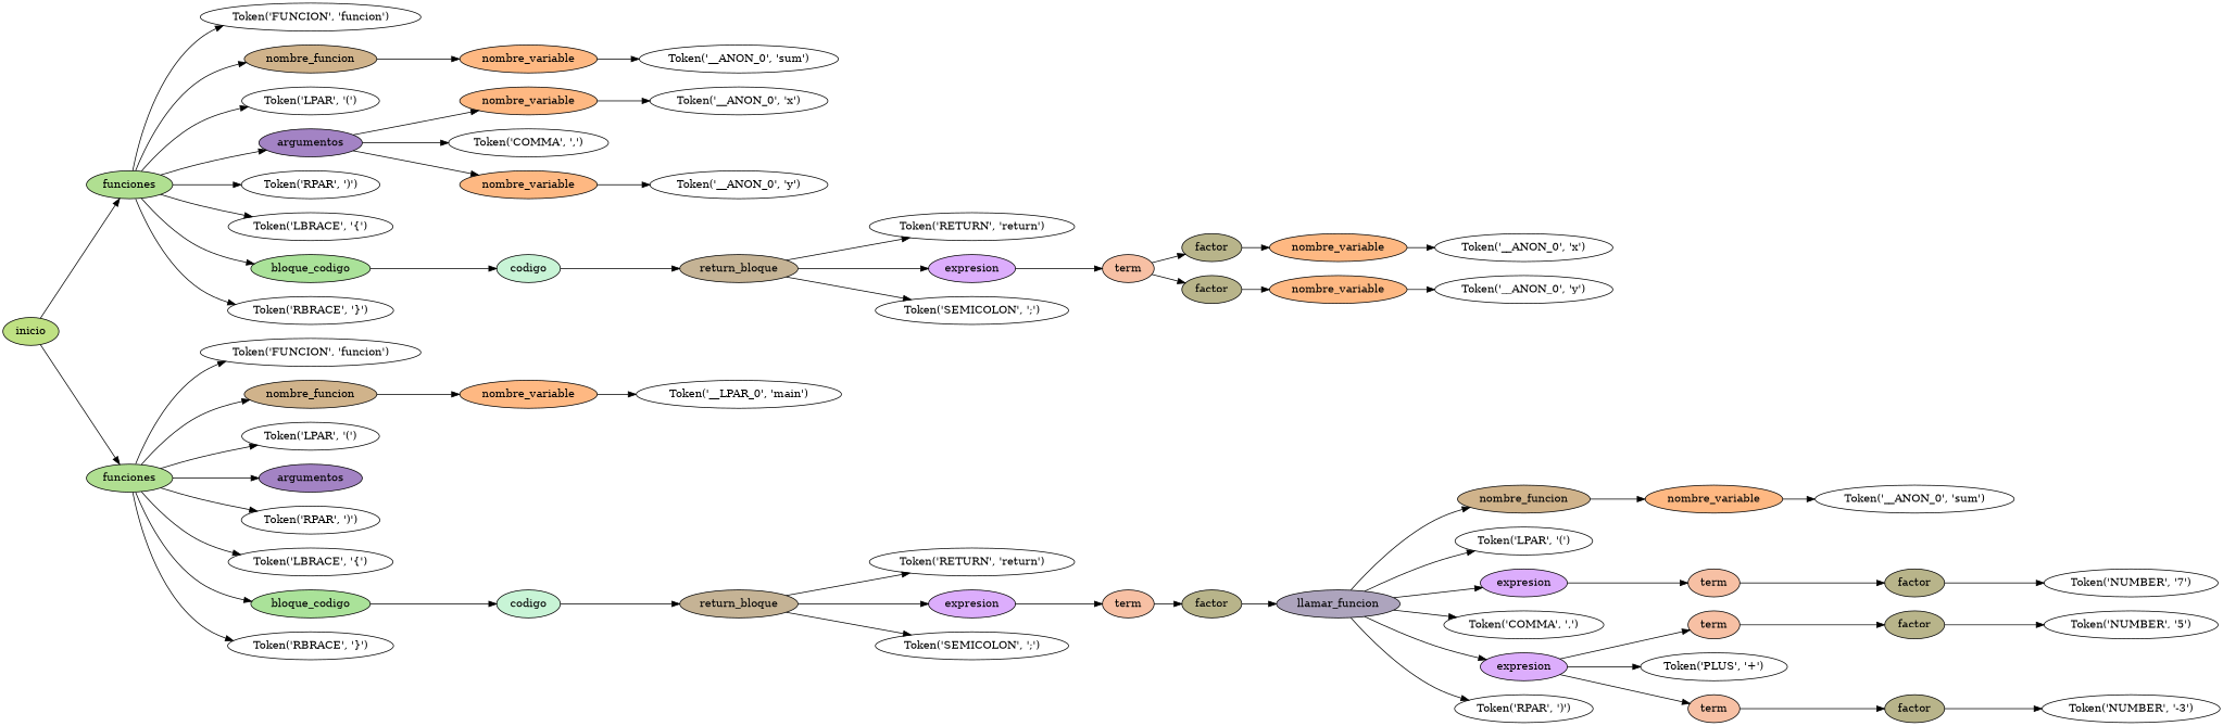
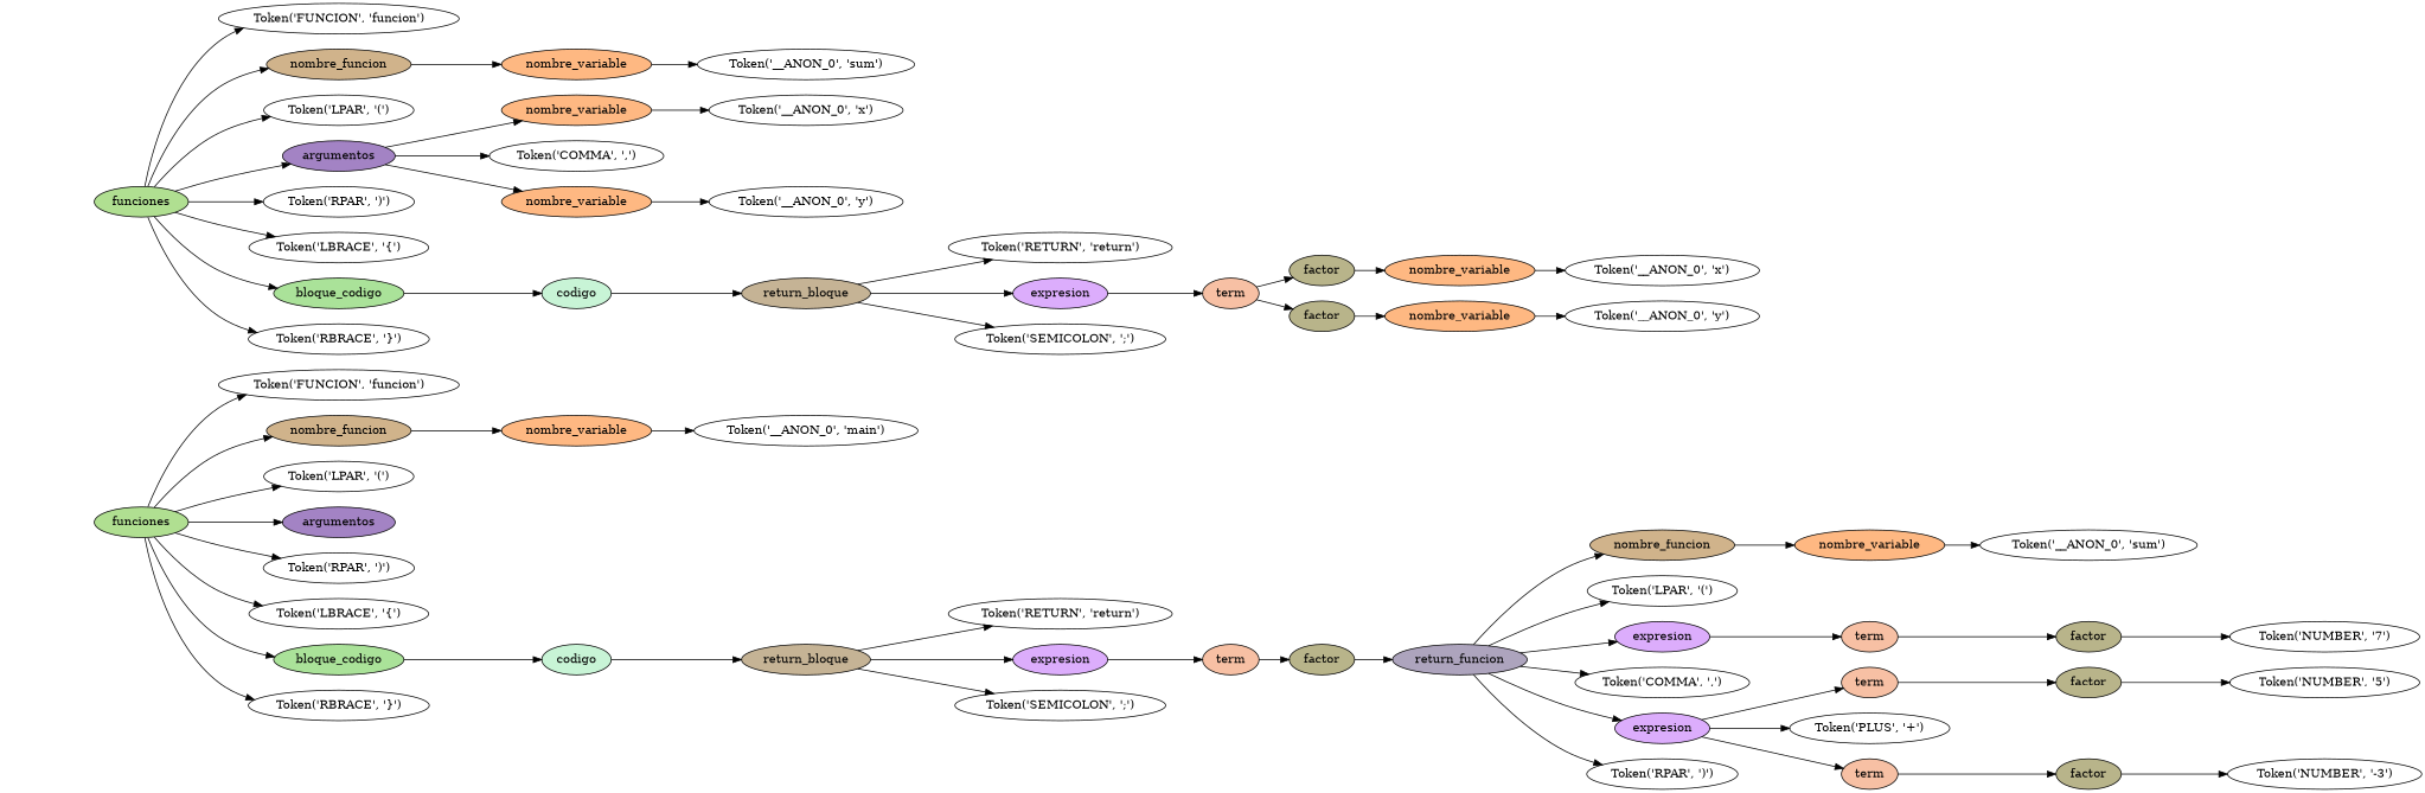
  digraph {
    rankdir=LR
    node [style=filled]
    n1 [label="Token('FUNCION', 'funcion')" style=""]
    n2 [label="Token('__ANON_0', 'sum')" style=""]
    n3 [fillcolor="#feb882" label=nombre_variable]
    n4 [fillcolor="#d0b38b" label=nombre_funcion]
    n5 [label="Token('LPAR', '(')" style=""]
    n6 [label="Token('__ANON_0', 'x')" style=""]
    n7 [fillcolor="#feb882" label=nombre_variable]
    n8 [label="Token('COMMA', ',')" style=""]
    n9 [label="Token('__ANON_0', 'y')" style=""]
    n10 [fillcolor="#feb882" label=nombre_variable]
    n11 [fillcolor="#a383c4" label=argumentos]
    n12 [label="Token('RPAR', ')')" style=""]
    n13 [label="Token('LBRACE', '{')" style=""]
    n14 [label="Token('RETURN', 'return')" style=""]
    n15 [label="Token('__ANON_0', 'x')" style=""]
    n16 [fillcolor="#feb882" label=nombre_variable]
    n17 [fillcolor="#b8b48a" label=factor]
    n18 [label="Token('__ANON_0', 'y')" style=""]
    n19 [fillcolor="#feb882" label=nombre_variable]
    n20 [fillcolor="#b8b48a" label=factor]
    n21 [fillcolor="#f7c0a4" label=term]
    n22 [fillcolor="#dcadfc" label=expresion]
    n23 [label="Token('SEMICOLON', ';')" style=""]
    n24 [fillcolor="#c5b395" label=return_bloque]
    n25 [fillcolor="#c8f4d6" label=codigo]
    n26 [fillcolor="#aae299" label=bloque_codigo]
    n27 [label="Token('RBRACE', '}')" style=""]
    n28 [fillcolor="#b0df91" label=funciones]
    n29 [label="Token('FUNCION', 'funcion')" style=""]
-   n30 [label="Token('__LPAR_0', 'main')" style=""]
+   n30 [label="Token('__ANON_0', 'main')" style=""]
    n31 [fillcolor="#feb882" label=nombre_variable]
    n32 [fillcolor="#d0b38b" label=nombre_funcion]
    n33 [label="Token('LPAR', '(')" style=""]
    n34 [fillcolor="#a383c4" label=argumentos]
    n35 [label="Token('RPAR', ')')" style=""]
    n36 [label="Token('LBRACE', '{')" style=""]
    n37 [label="Token('RETURN', 'return')" style=""]
    n38 [label="Token('__ANON_0', 'sum')" style=""]
    n39 [fillcolor="#feb882" label=nombre_variable]
    n40 [fillcolor="#d0b38b" label=nombre_funcion]
    n41 [label="Token('LPAR', '(')" style=""]
    n42 [label="Token('NUMBER', '7')" style=""]
    n43 [fillcolor="#b8b48a" label=factor]
    n44 [fillcolor="#f7c0a4" label=term]
    n45 [fillcolor="#dcadfc" label=expresion]
    n46 [label="Token('COMMA', ',')" style=""]
    n47 [label="Token('NUMBER', '5')" style=""]
    n48 [fillcolor="#b8b48a" label=factor]
    n49 [fillcolor="#f7c0a4" label=term]
    n50 [label="Token('PLUS', '+')" style=""]
    n51 [label="Token('NUMBER', '-3')" style=""]
    n52 [fillcolor="#b8b48a" label=factor]
    n53 [fillcolor="#f7c0a4" label=term]
    n54 [fillcolor="#dcadfc" label=expresion]
    n55 [label="Token('RPAR', ')')" style=""]
-   n56 [fillcolor="#ada4bd" label=llamar_funcion]
+   n56 [fillcolor="#ada4bd" label=return_funcion]
    n57 [fillcolor="#b8b48a" label=factor]
    n58 [fillcolor="#f7c0a4" label=term]
    n59 [fillcolor="#dcadfc" label=expresion]
    n60 [label="Token('SEMICOLON', ';')" style=""]
    n61 [fillcolor="#c5b395" label=return_bloque]
    n62 [fillcolor="#c8f4d6" label=codigo]
    n63 [fillcolor="#aae299" label=bloque_codigo]
    n64 [label="Token('RBRACE', '}')" style=""]
    n65 [fillcolor="#b0df91" label=funciones]
-   n66 [fillcolor="#bfe183" label=inicio]
    n3 -> n2
    n4 -> n3
    n7 -> n6
    n10 -> n9
    n11 -> n7
    n11 -> n8
    n11 -> n10
    n16 -> n15
    n17 -> n16
    n19 -> n18
    n20 -> n19
    n21 -> n17
    n21 -> n20
    n22 -> n21
    n24 -> n14
    n24 -> n22
    n24 -> n23
    n25 -> n24
    n26 -> n25
    n28 -> n1
    n28 -> n4
    n28 -> n5
    n28 -> n11
    n28 -> n12
    n28 -> n13
    n28 -> n26
    n28 -> n27
    n31 -> n30
    n32 -> n31
    n39 -> n38
    n40 -> n39
    n43 -> n42
    n44 -> n43
    n45 -> n44
    n48 -> n47
    n49 -> n48
    n52 -> n51
    n53 -> n52
    n54 -> n49
    n54 -> n50
    n54 -> n53
    n56 -> n40
    n56 -> n41
    n56 -> n45
    n56 -> n46
    n56 -> n54
    n56 -> n55
    n57 -> n56
    n58 -> n57
    n59 -> n58
    n61 -> n37
    n61 -> n59
    n61 -> n60
    n62 -> n61
    n63 -> n62
    n65 -> n29
    n65 -> n32
    n65 -> n33
    n65 -> n34
    n65 -> n35
    n65 -> n36
    n65 -> n63
    n65 -> n64
-   n66 -> n28
-   n66 -> n65
  }
